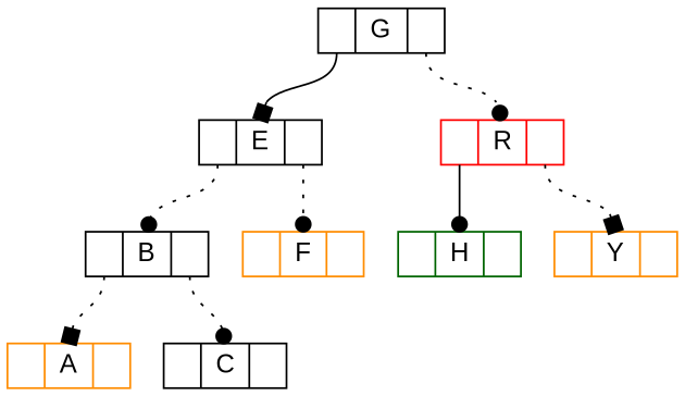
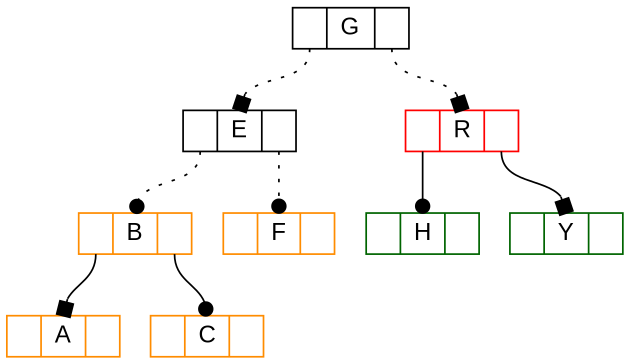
  digraph {
    fontname="Liberation Sans"
    node [color=black fontname="Liberation Sans" shape=record]
    edge [arrowhead=box fontname="Liberation Sans" headport=f1 style=dotted tailport=f0]
    n1 [height=.1 label="<f0> |<f1> G|<f2> "]
    n2 [height=.1 label="<f0> |<f1> E|<f2> "]
    n3 [color=red height=.1 label="<f0> |<f1> R|<f2> "]
-   n4 [height=.1 label="<f0> |<f1> B|<f2> "]
+   n4 [color=darkorange height=.1 label="<f0> |<f1> B|<f2> "]
    n5 [color=darkorange height=.1 label="<f0> |<f1> F|<f2> "]
    n6 [color=darkgreen height=.1 label="<f0> |<f1> H|<f2> "]
-   n7 [color=darkorange height=.1 label="<f0> |<f1> Y|<f2> "]
+   n7 [color=darkgreen height=.1 label="<f0> |<f1> Y|<f2> "]
    n8 [color=darkorange height=.1 label="<f0> |<f1> A|<f2> "]
-   n9 [height=.1 label="<f0> |<f1> C|<f2> "]
-   n1 -> n2 [style=solid]
-   n1 -> n3 [arrowhead=dot tailport=f2]
+   n9 [color=darkorange height=.1 label="<f0> |<f1> C|<f2> "]
+   n1 -> n2
+   n1 -> n3 [tailport=f2]
    n2 -> n4 [arrowhead=dot]
    n2 -> n5 [arrowhead=dot tailport=f2]
    n3 -> n6 [arrowhead=dot style=solid]
-   n3 -> n7 [tailport=f2]
-   n4 -> n8
-   n4 -> n9 [arrowhead=dot tailport=f2]
+   n3 -> n7 [style=solid tailport=f2]
+   n4 -> n8 [style=solid]
+   n4 -> n9 [arrowhead=dot style=solid tailport=f2]
  }
